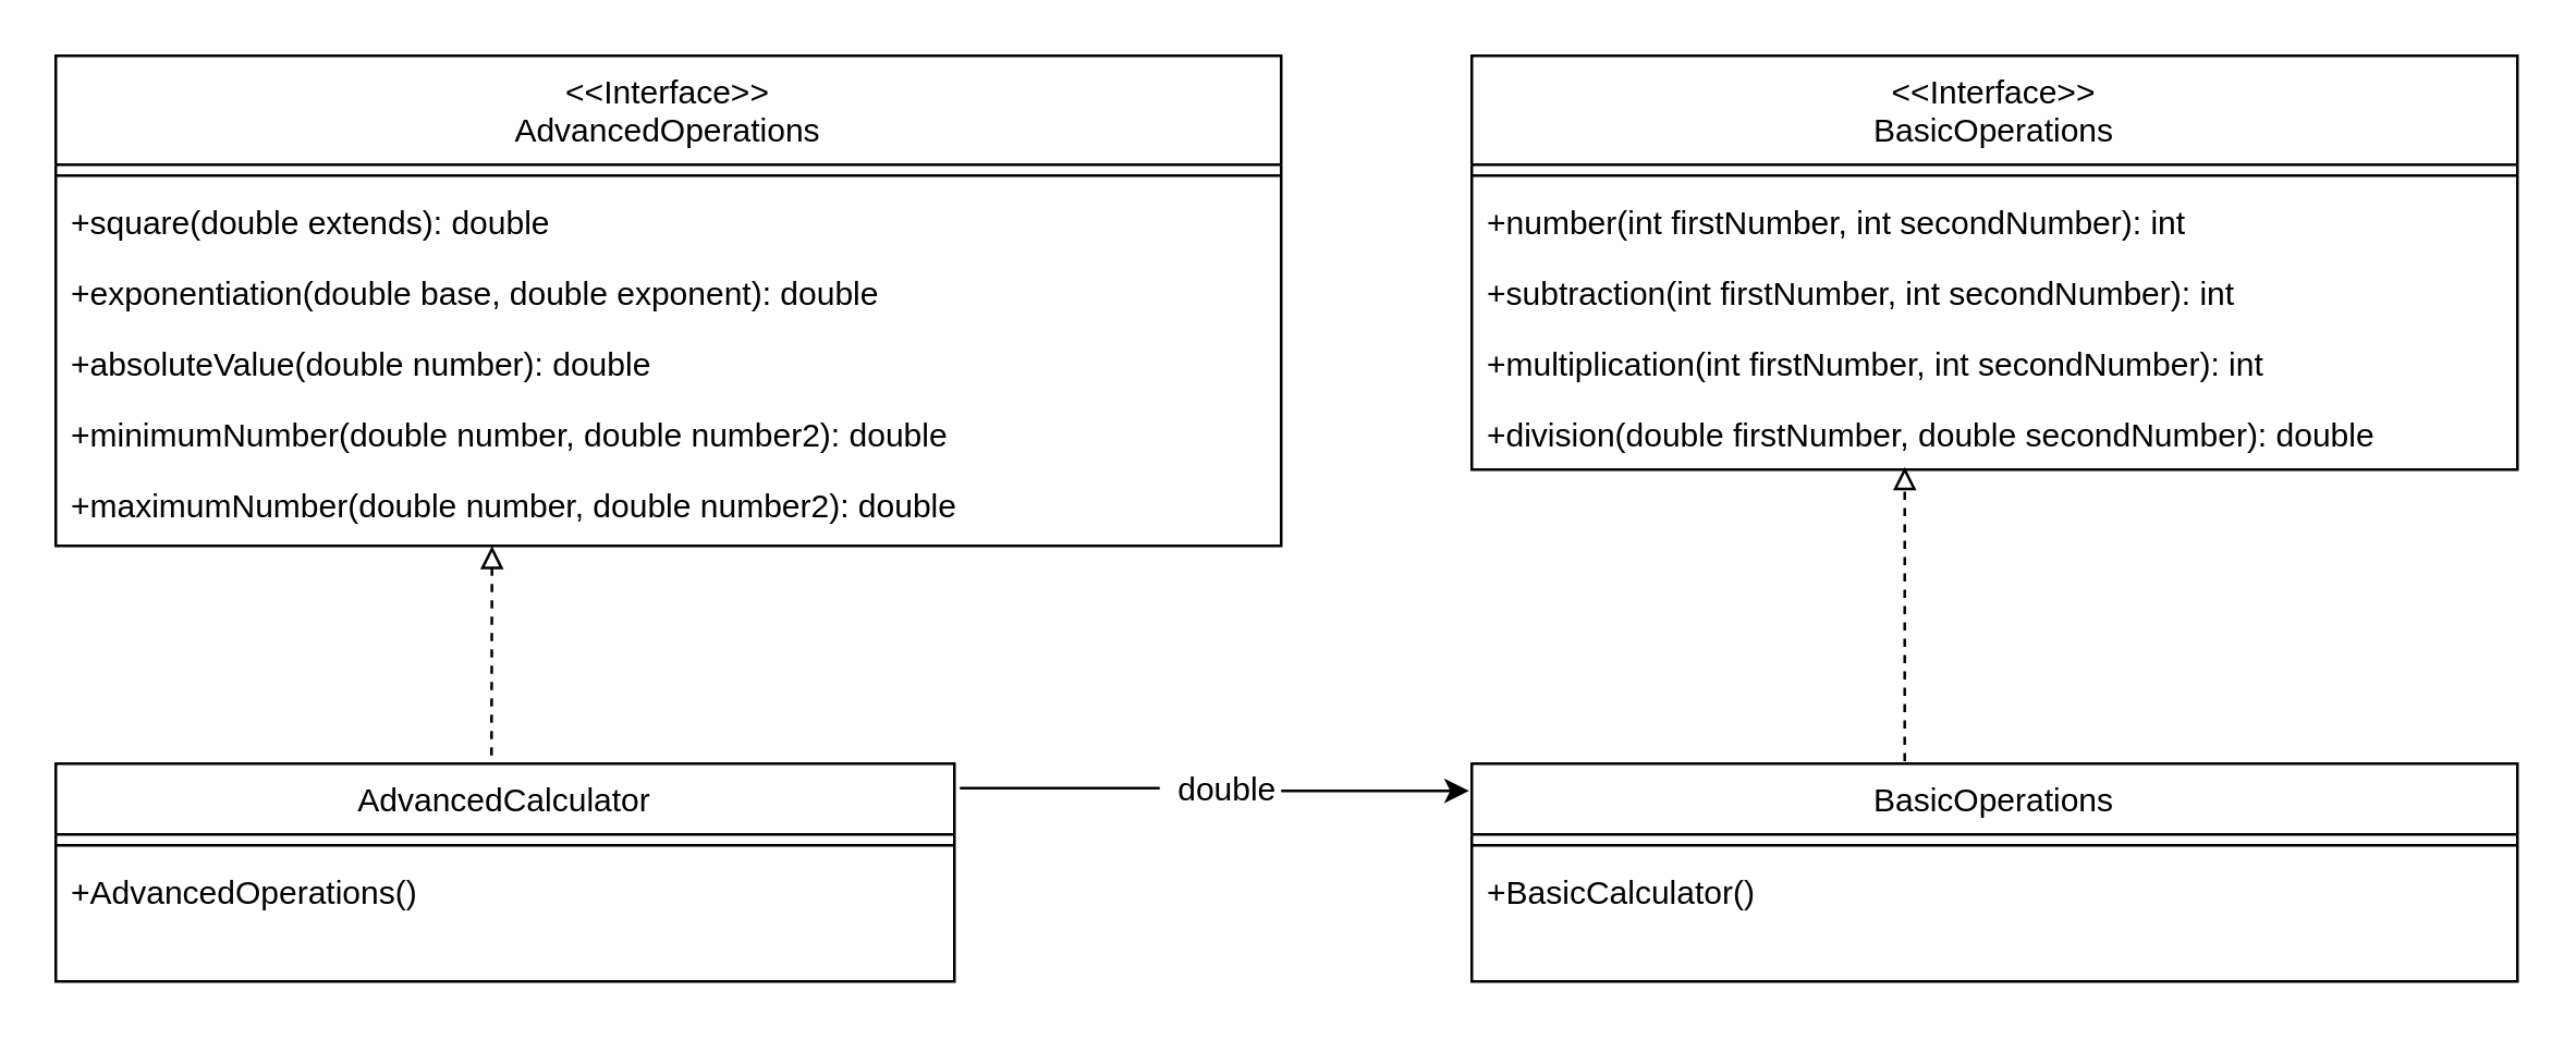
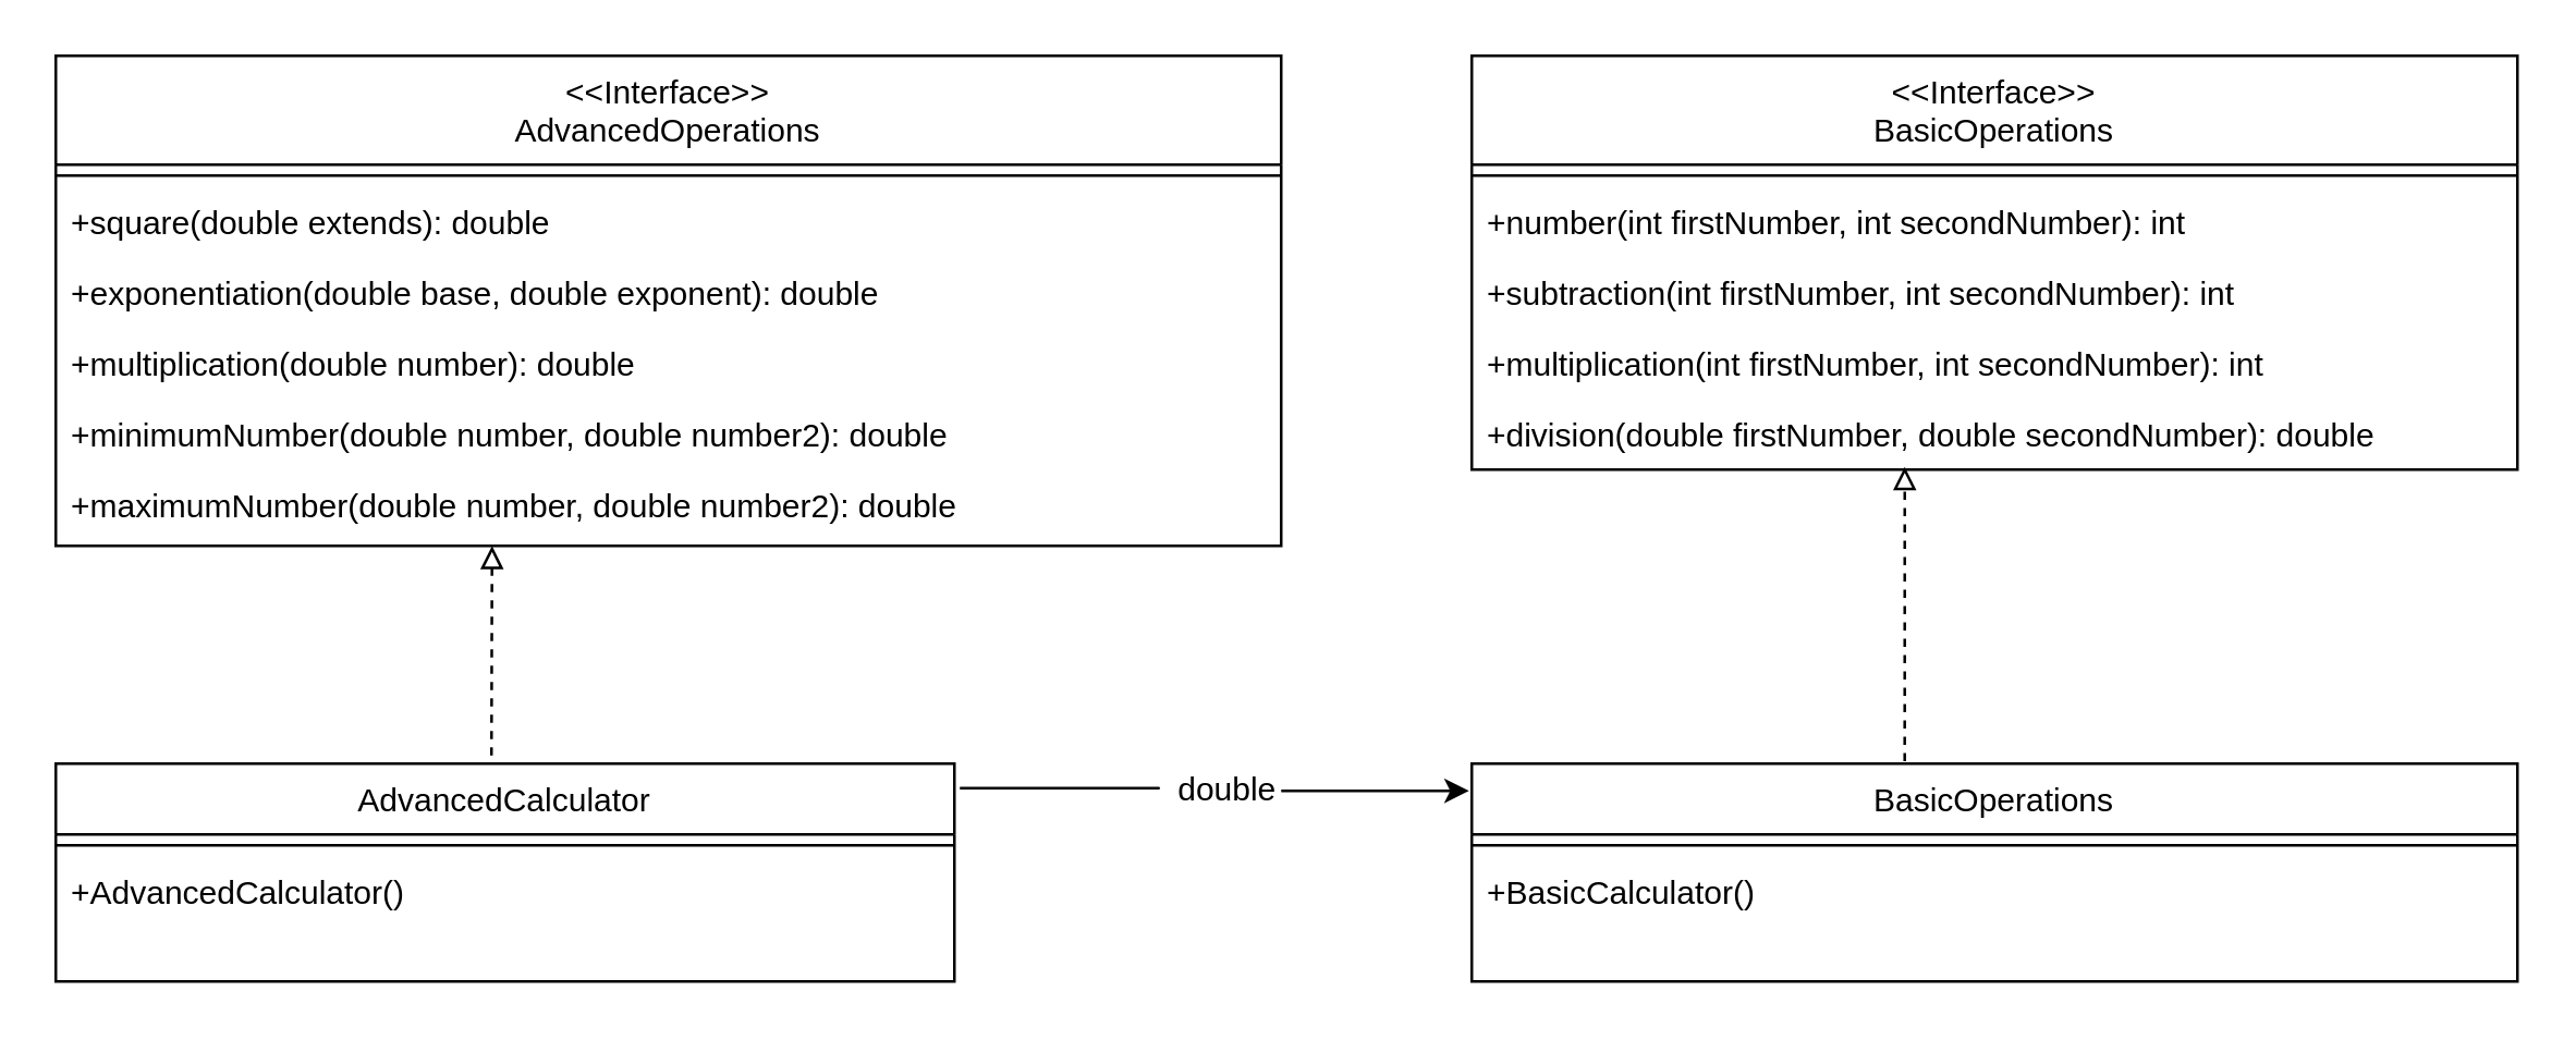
  <mxCell id="0" />
  <mxCell id="1" parent="0" />
  <mxCell id="2" value="AdvancedCalculator" style="swimlane;fontStyle=0;align=center;verticalAlign=top;childLayout=stackLayout;horizontal=1;startSize=26;horizontalStack=0;resizeParent=1;resizeLast=0;collapsible=1;marginBottom=0;rounded=0;shadow=0;strokeWidth=1;" parent="1" vertex="1"><mxGeometry x="20" y="280" width="330" height="80" as="geometry"><mxRectangle x="230" y="140" width="160" height="26" as="alternateBounds" /></mxGeometry></mxCell>
  <mxCell id="3" value="" style="line;html=1;strokeWidth=1;align=left;verticalAlign=middle;spacingTop=-1;spacingLeft=3;spacingRight=3;rotatable=0;labelPosition=right;points=[];portConstraint=eastwest;" parent="2" vertex="1"><mxGeometry y="26" width="330" height="8" as="geometry" /></mxCell>
- <mxCell id="4" value="+AdvancedOperations()" style="text;align=left;verticalAlign=top;spacingLeft=4;spacingRight=4;overflow=hidden;rotatable=0;points=[[0,0.5],[1,0.5]];portConstraint=eastwest;" parent="2" vertex="1"><mxGeometry y="34" width="330" height="26" as="geometry" /></mxCell>
+ <mxCell id="4" value="+AdvancedCalculator()" style="text;align=left;verticalAlign=top;spacingLeft=4;spacingRight=4;overflow=hidden;rotatable=0;points=[[0,0.5],[1,0.5]];portConstraint=eastwest;" parent="2" vertex="1"><mxGeometry y="34" width="330" height="26" as="geometry" /></mxCell>
  <mxCell id="5" value="BasicOperations" style="swimlane;fontStyle=0;align=center;verticalAlign=top;childLayout=stackLayout;horizontal=1;startSize=26;horizontalStack=0;resizeParent=1;resizeLast=0;collapsible=1;marginBottom=0;rounded=0;shadow=0;strokeWidth=1;" parent="1" vertex="1"><mxGeometry y="280" width="384" height="80" as="geometry" x="540"><mxRectangle x="230" y="140" width="160" height="26" as="alternateBounds" /></mxGeometry></mxCell>
  <mxCell id="6" value="" style="line;html=1;strokeWidth=1;align=left;verticalAlign=middle;spacingTop=-1;spacingLeft=3;spacingRight=3;rotatable=0;labelPosition=right;points=[];portConstraint=eastwest;" parent="5" vertex="1"><mxGeometry y="26" width="384" height="8" as="geometry" /></mxCell>
  <mxCell id="7" value="+BasicCalculator() " style="text;align=left;verticalAlign=top;spacingLeft=4;spacingRight=4;overflow=hidden;rotatable=0;points=[[0,0.5],[1,0.5]];portConstraint=eastwest;" parent="5" vertex="1"><mxGeometry y="34" width="384" height="26" as="geometry" /></mxCell>
  <mxCell id="8" value="&lt;&lt;Interface&gt;&gt;&#10;BasicOperations" style="swimlane;fontStyle=0;align=center;verticalAlign=top;childLayout=stackLayout;horizontal=1;startSize=40;horizontalStack=0;resizeParent=1;resizeLast=0;collapsible=1;marginBottom=0;rounded=0;shadow=0;strokeWidth=1;" parent="1" vertex="1"><mxGeometry y="20" width="384" height="152" as="geometry" x="540"><mxRectangle x="230" y="140" width="160" height="26" as="alternateBounds" /></mxGeometry></mxCell>
  <mxCell id="9" value="" style="line;html=1;strokeWidth=1;align=left;verticalAlign=middle;spacingTop=-1;spacingLeft=3;spacingRight=3;rotatable=0;labelPosition=right;points=[];portConstraint=eastwest;" parent="8" vertex="1"><mxGeometry y="40" width="384" height="8" as="geometry" /></mxCell>
  <mxCell id="10" value="+number(int firstNumber, int secondNumber): int" style="text;align=left;verticalAlign=top;spacingLeft=4;spacingRight=4;overflow=hidden;rotatable=0;points=[[0,0.5],[1,0.5]];portConstraint=eastwest;" parent="8" vertex="1"><mxGeometry y="48" width="384" height="26" as="geometry" /></mxCell>
  <mxCell id="11" value="+subtraction(int firstNumber, int secondNumber): int" style="text;align=left;verticalAlign=top;spacingLeft=4;spacingRight=4;overflow=hidden;rotatable=0;points=[[0,0.5],[1,0.5]];portConstraint=eastwest;" parent="8" vertex="1"><mxGeometry y="74" width="384" height="26" as="geometry" /></mxCell>
  <mxCell id="12" value="+multiplication(int firstNumber, int secondNumber): int" style="text;align=left;verticalAlign=top;spacingLeft=4;spacingRight=4;overflow=hidden;rotatable=0;points=[[0,0.5],[1,0.5]];portConstraint=eastwest;" parent="8" vertex="1"><mxGeometry y="100" width="384" height="26" as="geometry" /></mxCell>
  <mxCell id="13" value="+division(double firstNumber, double secondNumber): double" style="text;align=left;verticalAlign=top;spacingLeft=4;spacingRight=4;overflow=hidden;rotatable=0;points=[[0,0.5],[1,0.5]];portConstraint=eastwest;fontSize=12;" parent="8" vertex="1"><mxGeometry y="126" width="384" height="26" as="geometry" /></mxCell>
  <mxCell id="14" value="&lt;&lt;Interface&gt;&gt;&#10;AdvancedOperations&#10;" style="swimlane;fontStyle=0;align=center;verticalAlign=top;childLayout=stackLayout;horizontal=1;startSize=40;horizontalStack=0;resizeParent=1;resizeLast=0;collapsible=1;marginBottom=0;rounded=0;shadow=0;strokeWidth=1;" parent="1" vertex="1"><mxGeometry x="20" y="20" width="450" height="180" as="geometry"><mxRectangle x="230" y="140" width="160" height="26" as="alternateBounds" /></mxGeometry></mxCell>
  <mxCell id="15" value="" style="line;html=1;strokeWidth=1;align=left;verticalAlign=middle;spacingTop=-1;spacingLeft=3;spacingRight=3;rotatable=0;labelPosition=right;points=[];portConstraint=eastwest;" parent="14" vertex="1"><mxGeometry y="40" width="450" height="8" as="geometry" /></mxCell>
  <mxCell id="16" value="+square(double extends): double&#10;" style="text;align=left;verticalAlign=top;spacingLeft=4;spacingRight=4;overflow=hidden;rotatable=0;points=[[0,0.5],[1,0.5]];portConstraint=eastwest;" parent="14" vertex="1"><mxGeometry y="48" width="450" height="26" as="geometry" /></mxCell>
  <mxCell id="17" value="+exponentiation(double base, double exponent): double" style="text;align=left;verticalAlign=top;spacingLeft=4;spacingRight=4;overflow=hidden;rotatable=0;points=[[0,0.5],[1,0.5]];portConstraint=eastwest;fontSize=12;" parent="14" vertex="1"><mxGeometry y="74" width="450" height="26" as="geometry" /></mxCell>
- <mxCell id="18" value="+absoluteValue(double number): double" style="text;align=left;verticalAlign=top;spacingLeft=4;spacingRight=4;overflow=hidden;rotatable=0;points=[[0,0.5],[1,0.5]];portConstraint=eastwest;" parent="14" vertex="1"><mxGeometry y="100" width="450" height="26" as="geometry" /></mxCell>
+ <mxCell id="18" value="+multiplication(double number): double" style="text;align=left;verticalAlign=top;spacingLeft=4;spacingRight=4;overflow=hidden;rotatable=0;points=[[0,0.5],[1,0.5]];portConstraint=eastwest;" parent="14" vertex="1"><mxGeometry y="100" width="450" height="26" as="geometry" /></mxCell>
  <mxCell id="19" value="+minimumNumber(double number, double number2): double" style="text;align=left;verticalAlign=top;spacingLeft=4;spacingRight=4;overflow=hidden;rotatable=0;points=[[0,0.5],[1,0.5]];portConstraint=eastwest;" parent="14" vertex="1"><mxGeometry y="126" width="450" height="26" as="geometry" /></mxCell>
  <mxCell id="20" value="+maximumNumber(double number, double number2): double" style="text;align=left;verticalAlign=top;spacingLeft=4;spacingRight=4;overflow=hidden;rotatable=0;points=[[0,0.5],[1,0.5]];portConstraint=eastwest;" parent="14" vertex="1"><mxGeometry y="152" width="450" height="26" as="geometry" /></mxCell>
  <mxCell id="21" value="" style="endArrow=block;html=1;endFill=0;strokeWidth=1;dashed=1;entryX=0.356;entryY=1.077;entryDx=0;entryDy=0;entryPerimeter=0;" parent="1" target="20" edge="1"><mxGeometry width="50" height="50" relative="1" as="geometry"><mxPoint x="180" y="277" as="sourcePoint" /><mxPoint x="180" y="220" as="targetPoint" /></mxGeometry></mxCell>
  <mxCell id="22" value="" style="endArrow=block;html=1;endFill=0;strokeWidth=1;exitX=0.414;exitY=-0.011;exitDx=0;exitDy=0;exitPerimeter=0;dashed=1;" parent="1" source="5" edge="1"><mxGeometry width="50" height="50" relative="1" as="geometry"><mxPoint x="190" y="250" as="sourcePoint" /><mxPoint x="699" y="171" as="targetPoint" /></mxGeometry></mxCell>
  <mxCell id="23" value="double" style="text;html=1;align=center;verticalAlign=middle;resizable=0;points=[];autosize=1;" parent="1" vertex="1"><mxGeometry x="420" y="280" width="60" height="20" as="geometry" /></mxCell>
  <mxCell id="24" value="" style="endArrow=none;html=1;strokeWidth=1;" parent="1" edge="1"><mxGeometry width="50" height="50" relative="1" as="geometry"><mxPoint x="352" y="289" as="sourcePoint" /><mxPoint x="400" y="289" as="targetPoint" /><Array as="points"><mxPoint x="400" y="289" /><mxPoint x="430" y="289" /></Array></mxGeometry></mxCell>
  <mxCell id="25" value="" style="endArrow=classic;html=1;strokeWidth=1;" parent="1" edge="1"><mxGeometry width="50" height="50" relative="1" as="geometry"><mxPoint x="470" y="290" as="sourcePoint" /><mxPoint x="539" y="290" as="targetPoint" /></mxGeometry></mxCell>
